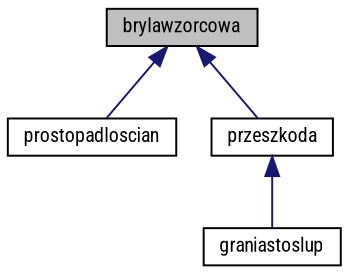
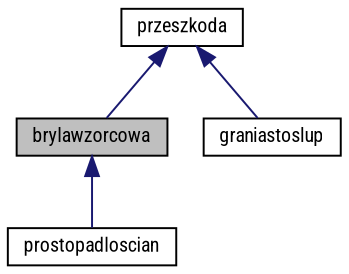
  digraph {
    fontname="Roboto Condensed"
    node [color=black fillcolor=white fontname="Roboto Condensed" fontsize=10 shape=record style=filled]
    edge [color=midnightblue dir=back fontname="Roboto Condensed" fontsize=10 labelfontname=Helvetica labelfontsize=10 style=solid]
    n1 [fillcolor=grey75 fontcolor=black height=0.2 label=brylawzorcowa width=0.4]
    n2 [height=0.2 label=prostopadloscian width=0.4]
    n3 [height=0.2 label=przeszkoda width=0.4]
    n4 [height=0.2 label=graniastoslup width=0.4]
    n1 -> n2
-   n1 -> n3
+   n3 -> n1
    n3 -> n4
  }
